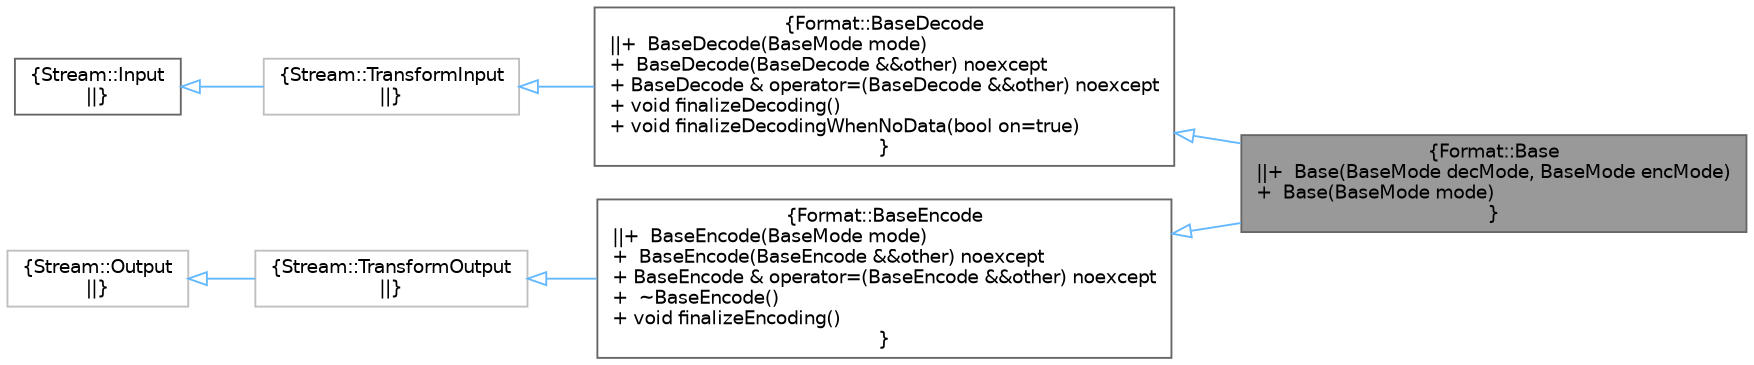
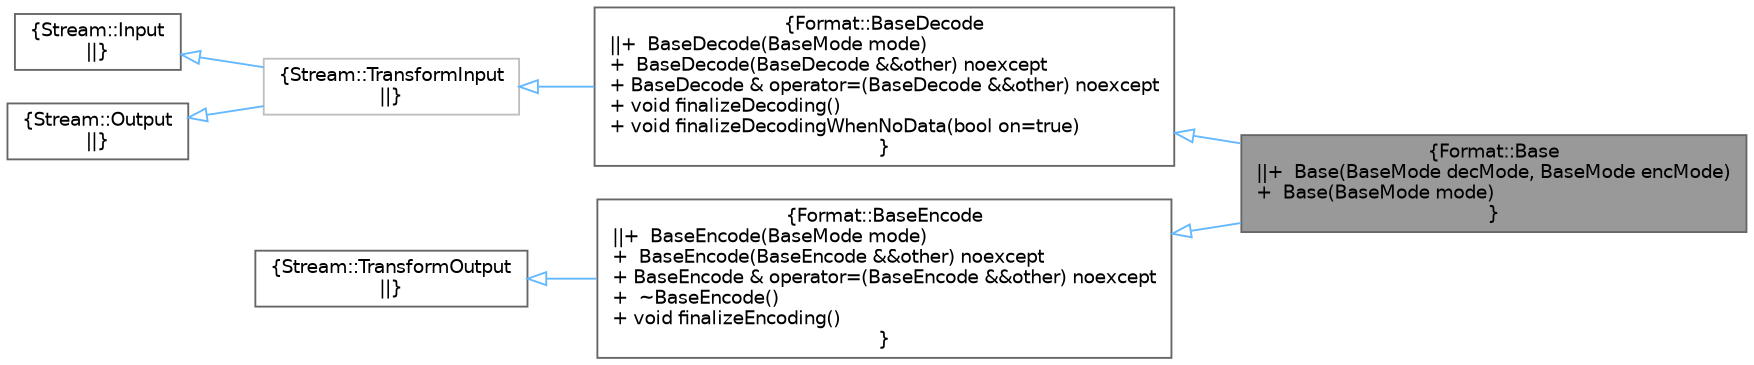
  digraph {
    rankdir=LR
    node [color=gray40 fillcolor=white fontname=Helvetica fontsize=10 shape=box style=filled]
    edge [arrowtail=onormal color=steelblue1 dir=back fontname=Helvetica fontsize=10 labelfontname=Helvetica labelfontsize=10 style=solid]
    n1 [fillcolor=grey60 fontcolor=black height=0.2 label="{Format::Base\n||+  Base(BaseMode decMode, BaseMode encMode)\l+  Base(BaseMode mode)\l}" width=0.4]
    n2 [height=0.2 label="{Format::BaseDecode\n||+  BaseDecode(BaseMode mode)\l+  BaseDecode(BaseDecode &&other) noexcept\l+ BaseDecode & operator=(BaseDecode &&other) noexcept\l+ void finalizeDecoding()\l+ void finalizeDecodingWhenNoData(bool on=true)\l}" width=0.4]
    n3 [color=grey75 height=0.2 label="{Stream::TransformInput\n||}" width=0.4]
    n4 [height=0.2 label="{Stream::Input\n||}" width=0.4]
    n5 [height=0.2 label="{Format::BaseEncode\n||+  BaseEncode(BaseMode mode)\l+  BaseEncode(BaseEncode &&other) noexcept\l+ BaseEncode & operator=(BaseEncode &&other) noexcept\l+  ~BaseEncode()\l+ void finalizeEncoding()\l}" width=0.4]
-   n6 [color=grey75 height=0.2 label="{Stream::TransformOutput\n||}" width=0.4]
-   n7 [color=grey75 height=0.2 label="{Stream::Output\n||}" width=0.4]
+   n6 [height=0.2 label="{Stream::TransformOutput\n||}" width=0.4]
+   n7 [height=0.2 label="{Stream::Output\n||}" width=0.4]
    n2 -> n1
    n3 -> n2
    n4 -> n3
    n5 -> n1
    n6 -> n5
-   n7 -> n6
+   n7 -> n3
  }
